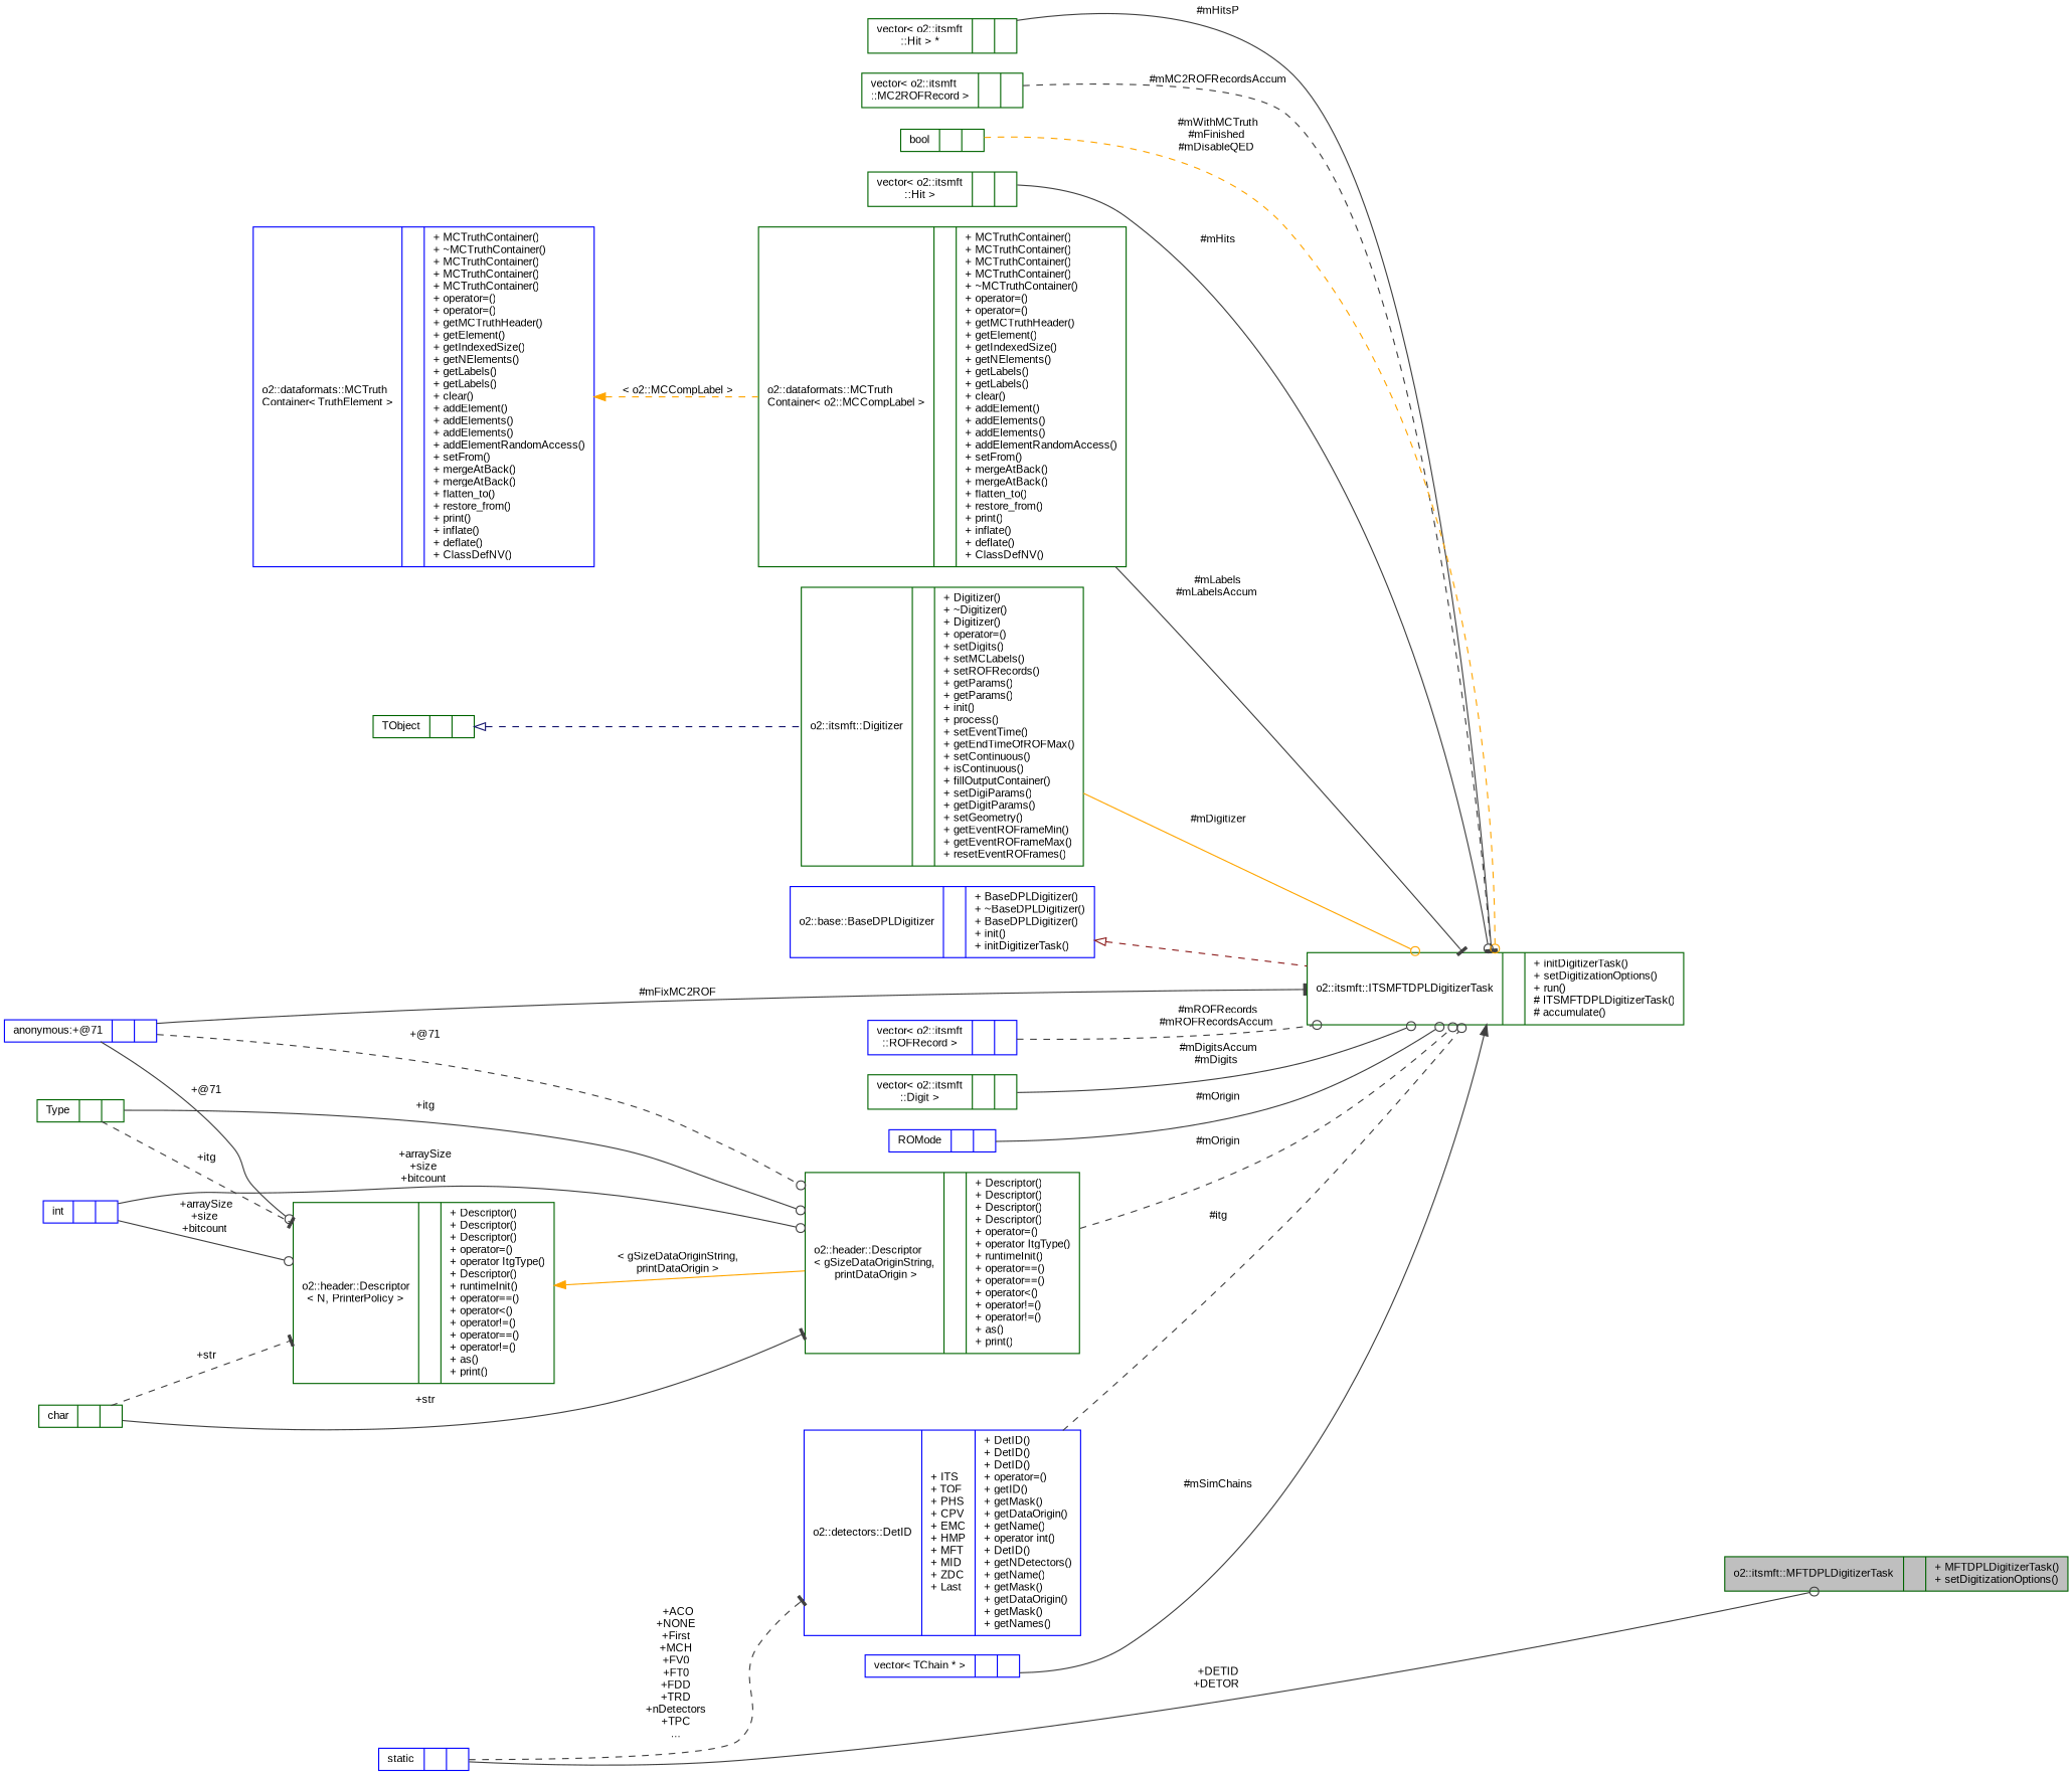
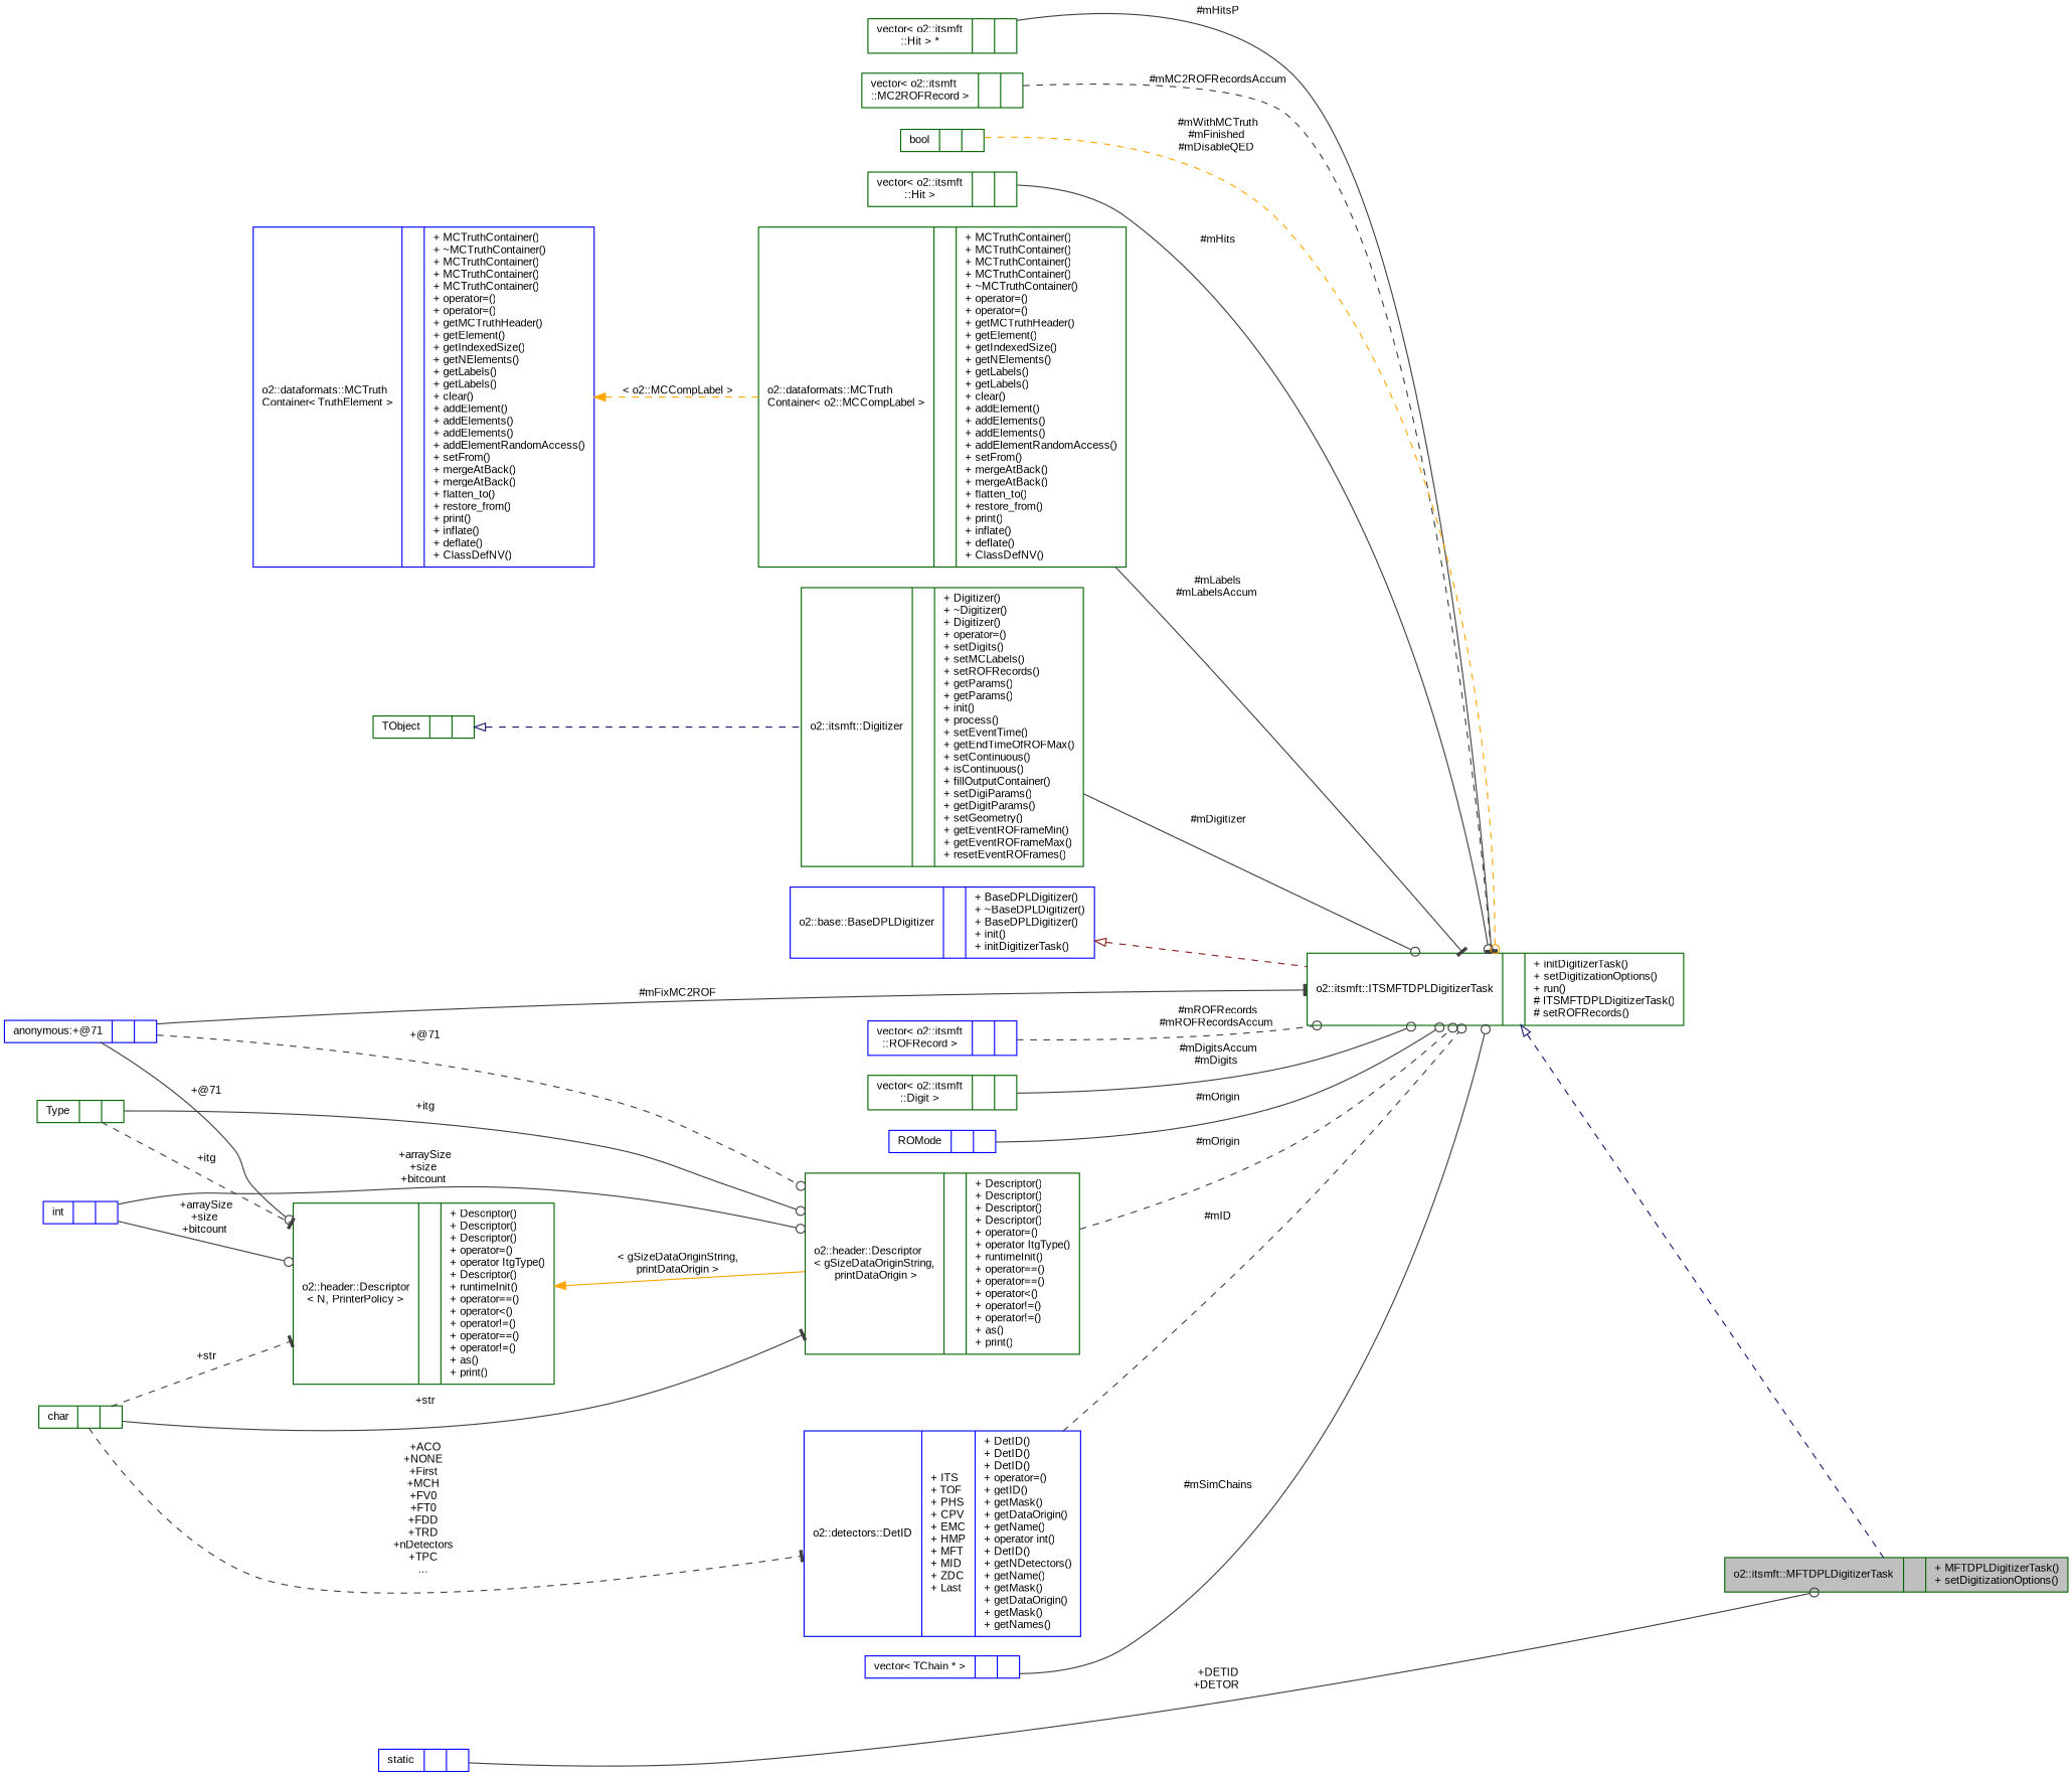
  digraph {
    fontname="Liberation Sans"
    rankdir=LR
    node [color=darkgreen fontname="Liberation Sans" fontsize=10 shape=record]
    edge [color=grey25 fontname="Liberation Sans" fontsize=10 labelfontname=Helvetica labelfontsize=10 style=solid arrowhead=odot]
    n1 [fillcolor=grey75 fontcolor=black height=0.2 label="{o2::itsmft::MFTDPLDigitizerTask\n||+ MFTDPLDigitizerTask()\l+ setDigitizationOptions()\l}" style=filled width=0.4]
-   n2 [height=0.2 label="{o2::itsmft::ITSMFTDPLDigitizerTask\n||+ initDigitizerTask()\l+ setDigitizationOptions()\l+ run()\l# ITSMFTDPLDigitizerTask()\l# accumulate()\l}" width=0.4]
+   n2 [height=0.2 label="{o2::itsmft::ITSMFTDPLDigitizerTask\n||+ initDigitizerTask()\l+ setDigitizationOptions()\l+ run()\l# ITSMFTDPLDigitizerTask()\l# setROFRecords()\l}" width=0.4]
    n3 [color=blue height=0.2 label="{o2::base::BaseDPLDigitizer\n||+ BaseDPLDigitizer()\l+ ~BaseDPLDigitizer()\l+ BaseDPLDigitizer()\l+ init()\l+ initDigitizerTask()\l}" width=0.4]
    n4 [height=0.2 label="{o2::itsmft::Digitizer\n||+ Digitizer()\l+ ~Digitizer()\l+ Digitizer()\l+ operator=()\l+ setDigits()\l+ setMCLabels()\l+ setROFRecords()\l+ getParams()\l+ getParams()\l+ init()\l+ process()\l+ setEventTime()\l+ getEndTimeOfROFMax()\l+ setContinuous()\l+ isContinuous()\l+ fillOutputContainer()\l+ setDigiParams()\l+ getDigitParams()\l+ setGeometry()\l+ getEventROFrameMin()\l+ getEventROFrameMax()\l+ resetEventROFrames()\l}" width=0.4]
    n5 [height=0.2 label="{TObject\n||}" width=0.4]
    n6 [color=blue height=0.2 label="{vector\< o2::itsmft\l::ROFRecord \>\n||}" width=0.4]
    n7 [height=0.2 label="{vector\< o2::itsmft\l::Digit \>\n||}" width=0.4]
    n8 [color=blue height=0.2 label="{ROMode\n||}" width=0.4]
    n9 [height=0.2 label="{o2::header::Descriptor\l\< gSizeDataOriginString,\l printDataOrigin \>\n||+ Descriptor()\l+ Descriptor()\l+ Descriptor()\l+ Descriptor()\l+ operator=()\l+ operator ItgType()\l+ runtimeInit()\l+ operator==()\l+ operator==()\l+ operator\<()\l+ operator!=()\l+ operator!=()\l+ as()\l+ print()\l}" width=0.4]
    n10 [height=0.2 label="{Type\n||}" width=0.4]
    n11 [height=0.2 label="{o2::header::Descriptor\l\< N, PrinterPolicy \>\n||+ Descriptor()\l+ Descriptor()\l+ Descriptor()\l+ operator=()\l+ operator ItgType()\l+ Descriptor()\l+ runtimeInit()\l+ operator==()\l+ operator\<()\l+ operator!=()\l+ operator==()\l+ operator!=()\l+ as()\l+ print()\l}" width=0.4]
    n12 [height=0.2 label="{char\n||}" width=0.4]
    n13 [color=blue height=0.2 label="{int\n||}" width=0.4]
    n14 [color=blue height=0.2 label="{anonymous:+@71\n||}" width=0.4]
    n15 [color=blue height=0.2 label="{o2::detectors::DetID\n|+ ITS\l+ TOF\l+ PHS\l+ CPV\l+ EMC\l+ HMP\l+ MFT\l+ MID\l+ ZDC\l+ Last\l|+ DetID()\l+ DetID()\l+ DetID()\l+ operator=()\l+ getID()\l+ getMask()\l+ getDataOrigin()\l+ getName()\l+ operator int()\l+ DetID()\l+ getNDetectors()\l+ getName()\l+ getMask()\l+ getDataOrigin()\l+ getMask()\l+ getNames()\l}" width=0.4]
    n16 [color=blue height=0.2 label="{static\n||}" width=0.4]
    n17 [color=blue height=0.2 label="{vector\< TChain * \>\n||}" width=0.4]
    n18 [height=0.2 label="{o2::dataformats::MCTruth\lContainer\< o2::MCCompLabel \>\n||+ MCTruthContainer()\l+ MCTruthContainer()\l+ MCTruthContainer()\l+ MCTruthContainer()\l+ ~MCTruthContainer()\l+ operator=()\l+ operator=()\l+ getMCTruthHeader()\l+ getElement()\l+ getIndexedSize()\l+ getNElements()\l+ getLabels()\l+ getLabels()\l+ clear()\l+ addElement()\l+ addElements()\l+ addElements()\l+ addElementRandomAccess()\l+ setFrom()\l+ mergeAtBack()\l+ mergeAtBack()\l+ flatten_to()\l+ restore_from()\l+ print()\l+ inflate()\l+ deflate()\l+ ClassDefNV()\l}" width=0.4]
    n19 [color=blue height=0.2 label="{o2::dataformats::MCTruth\lContainer\< TruthElement \>\n||+ MCTruthContainer()\l+ ~MCTruthContainer()\l+ MCTruthContainer()\l+ MCTruthContainer()\l+ MCTruthContainer()\l+ operator=()\l+ operator=()\l+ getMCTruthHeader()\l+ getElement()\l+ getIndexedSize()\l+ getNElements()\l+ getLabels()\l+ getLabels()\l+ clear()\l+ addElement()\l+ addElements()\l+ addElements()\l+ addElementRandomAccess()\l+ setFrom()\l+ mergeAtBack()\l+ mergeAtBack()\l+ flatten_to()\l+ restore_from()\l+ print()\l+ inflate()\l+ deflate()\l+ ClassDefNV()\l}" width=0.4]
    n20 [height=0.2 label="{vector\< o2::itsmft\l::Hit \> *\n||}" width=0.4]
    n21 [height=0.2 label="{vector\< o2::itsmft\l::MC2ROFRecord \>\n||}" width=0.4]
    n22 [height=0.2 label="{bool\n||}" width=0.4]
    n23 [height=0.2 label="{vector\< o2::itsmft\l::Hit \>\n||}" width=0.4]
+   n2 -> n1 [arrowtail=onormal color=midnightblue dir=back style=dashed arrowhead=""]
    n3 -> n2 [arrowtail=onormal color=firebrick4 dir=back style=dashed arrowhead=""]
-   n4 -> n2 [color=orange label=" #mDigitizer"]
+   n4 -> n2 [label=" #mDigitizer"]
    n5 -> n4 [arrowtail=onormal color=midnightblue dir=back style=dashed arrowhead=""]
    n6 -> n2 [label=" #mROFRecords\n#mROFRecordsAccum" style=dashed]
    n7 -> n2 [label=" #mDigitsAccum\n#mDigits"]
    n8 -> n2 [label=" #mOrigin"]
    n9 -> n2 [label=" #mOrigin" style=dashed]
    n10 -> n9 [label=" +itg"]
    n10 -> n11 [arrowhead=tee label=" +itg" style=dashed]
    n11 -> n9 [color=orange dir=back label=" \< gSizeDataOriginString,\l printDataOrigin \>" arrowhead=""]
    n12 -> n9 [arrowhead=tee label=" +str"]
    n12 -> n11 [arrowhead=tee label=" +str" style=dashed]
    n13 -> n9 [label=" +arraySize\n+size\n+bitcount"]
    n13 -> n11 [label=" +arraySize\n+size\n+bitcount"]
    n14 -> n2 [arrowhead=tee label=" #mFixMC2ROF"]
    n14 -> n9 [label=" +@71" style=dashed]
    n14 -> n11 [label=" +@71"]
-   n15 -> n2 [label=" #itg" style=dashed]
+   n15 -> n2 [label=" #mID" style=dashed]
    n16 -> n1 [label=" +DETID\n+DETOR"]
-   n16 -> n15 [arrowhead=tee label=" +ACO\n+NONE\n+First\n+MCH\n+FV0\n+FT0\n+FDD\n+TRD\n+nDetectors\n+TPC\n..." style=dashed]
-   n17 -> n2 [arrowhead=normal label=" #mSimChains"]
+   n12 -> n15 [arrowhead=tee label=" +ACO\n+NONE\n+First\n+MCH\n+FV0\n+FT0\n+FDD\n+TRD\n+nDetectors\n+TPC\n..." style=dashed]
+   n17 -> n2 [label=" #mSimChains"]
    n18 -> n2 [arrowhead=tee label=" #mLabels\n#mLabelsAccum"]
    n19 -> n18 [color=orange dir=back label=" \< o2::MCCompLabel \>" style=dashed arrowhead=""]
    n20 -> n2 [arrowhead=tee label=" #mHitsP"]
    n21 -> n2 [arrowhead=tee label=" #mMC2ROFRecordsAccum" style=dashed]
    n22 -> n2 [color=orange label=" #mWithMCTruth\n#mFinished\n#mDisableQED" style=dashed]
    n23 -> n2 [label=" #mHits"]
  }
